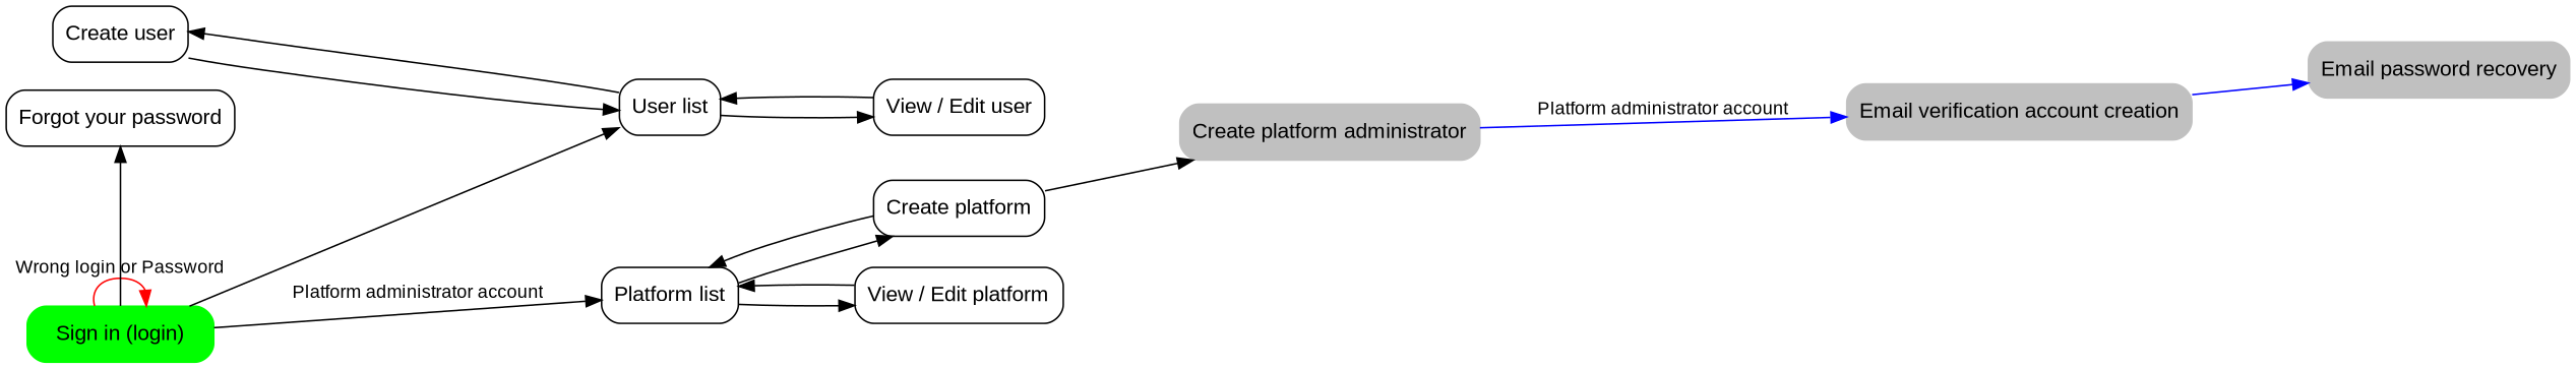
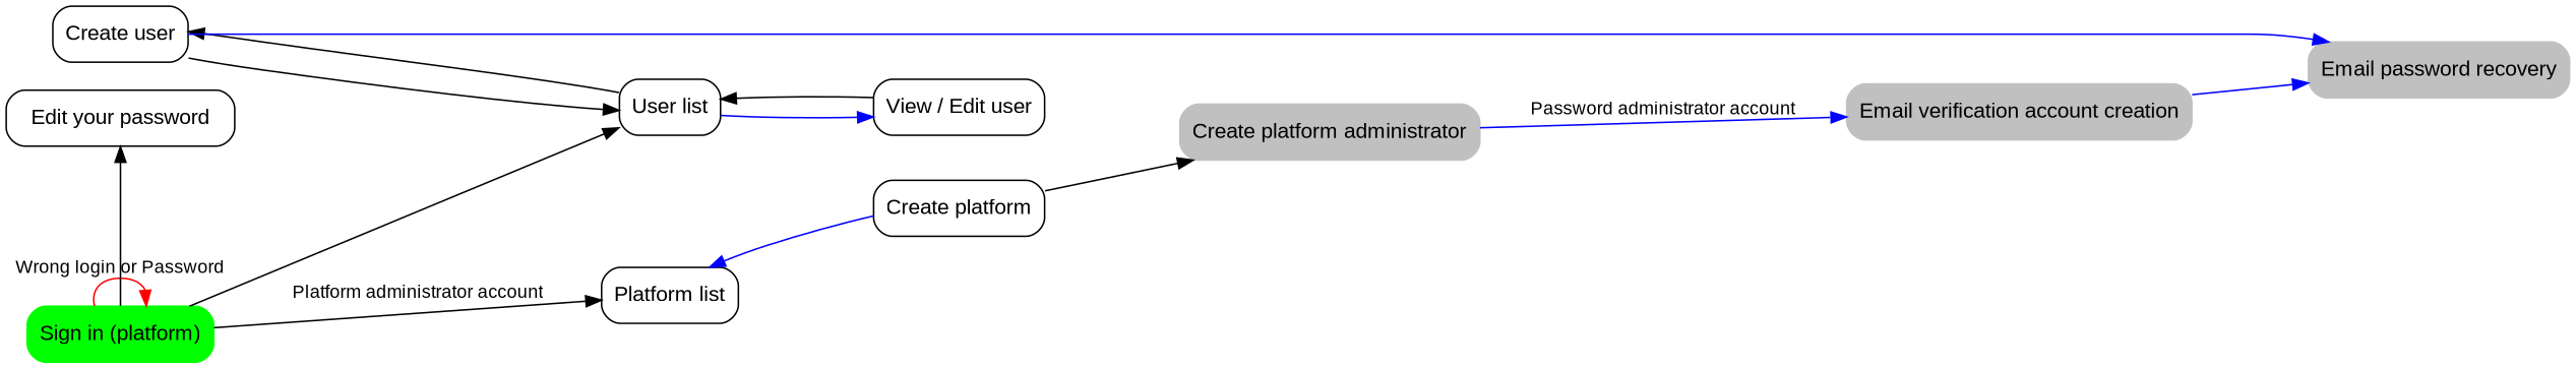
  digraph {
    rankdir=LR
    node [fontname=arial fontsize=14.0 shape=box style=rounded]
    edge [fontname=arial fontsize=12.0 minlen=2.0]
    n1 [color=grey label="Email verification account creation" style="rounded,filled"]
    n2 [color=grey label="Email password recovery" style="rounded,filled"]
-   n3 [color=green label="Sign in (login)" style="rounded,filled"]
-   n4 [label="Forgot your password"]
+   n3 [color=green label="Sign in (platform)" style="rounded,filled"]
+   n4 [label="Edit your password"]
    n5 [label="Platform list"]
    n6 [label="User list"]
    n7 [label="Create platform"]
-   n8 [label="View / Edit platform"]
    n9 [label="Create user"]
    n10 [label="View / Edit user"]
    n11 [color=grey label="Create platform administrator" style="rounded,filled"]
    n1 -> n2 [color=blue]
    n3 -> n3 [color=red label="Wrong login or Password"]
    n3 -> n4 [constraint=false]
    n3 -> n5 [label="Platform administrator account"]
    n3 -> n6
-   n5 -> n7
-   n5 -> n8
    n6 -> n9
-   n6 -> n10
-   n7 -> n5
+   n6 -> n10 [color=blue]
+   n7 -> n5 [color=blue]
    n7 -> n11
-   n8 -> n5
+   n9 -> n2 [color=blue]
    n9 -> n6
    n10 -> n6
-   n11 -> n1 [color=blue label="Platform administrator account"]
+   n11 -> n1 [color=blue label="Password administrator account"]
  }
